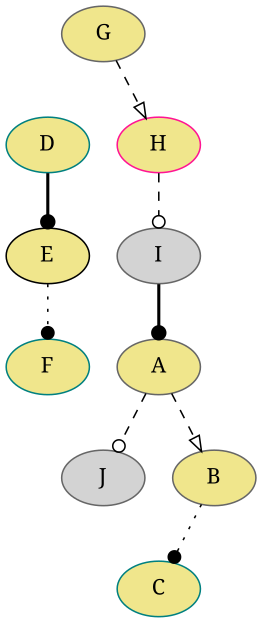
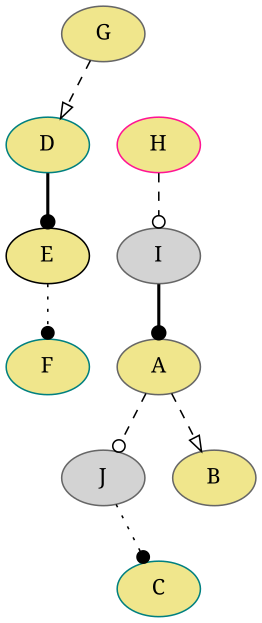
  digraph {
    fontname="Noto Serif"
    node [color=gray40 fillcolor=khaki fontname="Noto Serif" style=filled]
    edge [arrowhead=dot fontname="Noto Serif" style=dashed]
    J [fillcolor=lightgrey]
    A
    B
    C [color=teal]
    D [color=teal]
    E [color=black]
    F [color=teal]
    H [color=deeppink]
    G
    I [fillcolor=lightgrey]
    A -> J [arrowhead=odot]
    A -> B [arrowhead=onormal]
-   B -> C [style=dotted]
+   J -> C [style=dotted]
    D -> E [style=bold]
    E -> F [style=dotted]
    H -> I [arrowhead=odot]
-   G -> H [arrowhead=onormal]
+   G -> D [arrowhead=onormal]
    I -> A [style=bold]
  }
